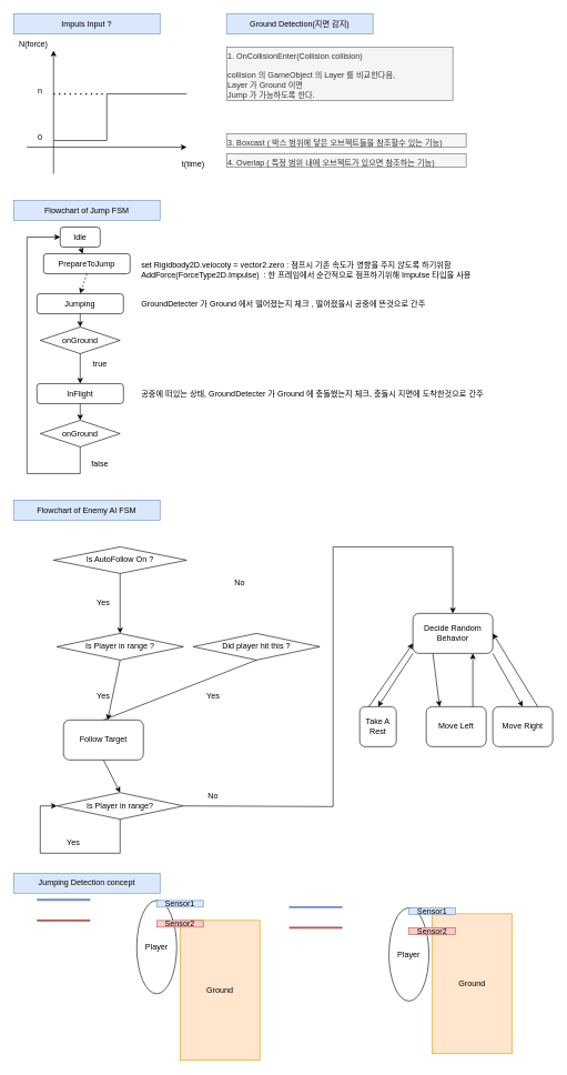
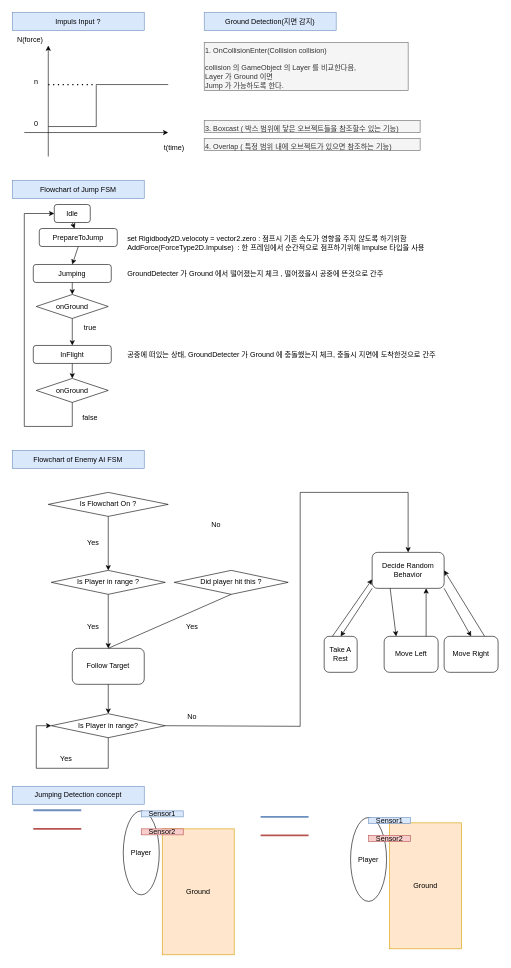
  <mxCell id="0" />
  <mxCell id="1" parent="0" />
  <mxCell id="2" value="Impuls Input ?" style="text;html=1;strokeColor=#6c8ebf;fillColor=#dae8fc;align=center;verticalAlign=middle;whiteSpace=wrap;rounded=0;" parent="1" vertex="1"><mxGeometry width="220" height="30" as="geometry" x="20" y="20" /></mxCell>
  <mxCell id="3" value="" style="endArrow=none;html=1;rounded=0;" parent="1" edge="1"><mxGeometry width="50" height="50" relative="1" as="geometry"><mxPoint x="160" y="140" as="sourcePoint" /><mxPoint x="280" y="140" as="targetPoint" /></mxGeometry></mxCell>
  <mxCell id="4" value="" style="endArrow=classic;html=1;rounded=0;" parent="1" edge="1"><mxGeometry width="50" height="50" relative="1" as="geometry"><mxPoint x="40" y="220" as="sourcePoint" /><mxPoint x="280" y="220" as="targetPoint" /></mxGeometry></mxCell>
  <mxCell id="5" value="" style="endArrow=classic;html=1;rounded=0;" parent="1" edge="1"><mxGeometry width="50" height="50" relative="1" as="geometry"><mxPoint x="80" y="260" as="sourcePoint" /><mxPoint x="80" y="75" as="targetPoint" /></mxGeometry></mxCell>
  <mxCell id="6" value="t(time)" style="text;html=1;strokeColor=none;fillColor=none;align=center;verticalAlign=middle;whiteSpace=wrap;rounded=0;" parent="1" vertex="1"><mxGeometry x="260" y="230" width="60" height="30" as="geometry" /></mxCell>
  <mxCell id="7" value="N(force)" style="text;html=1;strokeColor=none;fillColor=none;align=center;verticalAlign=middle;whiteSpace=wrap;rounded=0;" parent="1" vertex="1"><mxGeometry y="50" width="60" height="30" as="geometry" x="20" /></mxCell>
  <mxCell id="8" value="" style="endArrow=none;html=1;rounded=0;" parent="1" edge="1"><mxGeometry width="50" height="50" relative="1" as="geometry"><mxPoint x="80" y="210" as="sourcePoint" /><mxPoint x="160" y="210" as="targetPoint" /></mxGeometry></mxCell>
  <mxCell id="9" value="" style="endArrow=none;html=1;rounded=0;" parent="1" edge="1"><mxGeometry width="50" height="50" relative="1" as="geometry"><mxPoint x="160" y="140" as="sourcePoint" /><mxPoint x="160" y="210" as="targetPoint" /></mxGeometry></mxCell>
  <mxCell id="10" value="0" style="text;html=1;strokeColor=none;fillColor=none;align=center;verticalAlign=middle;whiteSpace=wrap;rounded=0;" parent="1" vertex="1"><mxGeometry x="30" y="190" width="60" height="30" as="geometry" /></mxCell>
  <mxCell id="11" value="n" style="text;html=1;strokeColor=none;fillColor=none;align=center;verticalAlign=middle;whiteSpace=wrap;rounded=0;" parent="1" vertex="1"><mxGeometry x="30" y="120" width="60" height="30" as="geometry" /></mxCell>
  <mxCell id="12" value="" style="endArrow=none;dashed=1;html=1;dashPattern=1 3;strokeWidth=2;rounded=0;" parent="1" edge="1"><mxGeometry width="50" height="50" relative="1" as="geometry"><mxPoint x="80" y="140" as="sourcePoint" /><mxPoint x="160" y="140" as="targetPoint" /></mxGeometry></mxCell>
  <mxCell id="13" value="Ground Detection(지면 감지)" style="text;html=1;strokeColor=#6c8ebf;fillColor=#dae8fc;align=center;verticalAlign=middle;whiteSpace=wrap;rounded=0;" parent="1" vertex="1"><mxGeometry x="340" width="220" height="30" as="geometry" y="20" /></mxCell>
  <mxCell id="14" value="1. OnCollisionEnter(Collision collision)&lt;br&gt;&lt;br&gt;collision 의 GameObject 의 Layer 를 비교한다음,&amp;nbsp;&lt;br&gt;Layer 가 Ground 이면&amp;nbsp;&lt;br&gt;Jump 가 가능하도록 한다.&lt;br&gt;" style="text;html=1;strokeColor=#666666;fillColor=#f5f5f5;align=left;verticalAlign=top;whiteSpace=wrap;rounded=0;fontColor=#333333;" parent="1" vertex="1"><mxGeometry x="340" y="70" width="340" height="80" as="geometry" /></mxCell>
  <mxCell id="15" value="3. Boxcast ( 박스 범위에 닿은 오브젝트들을 참조할수 있는 기능)" style="text;html=1;strokeColor=#666666;fillColor=#f5f5f5;align=left;verticalAlign=top;whiteSpace=wrap;rounded=0;fontColor=#333333;" parent="1" vertex="1"><mxGeometry x="340" y="200" width="360" height="20" as="geometry" /></mxCell>
  <mxCell id="16" value="4. Overlap ( 특정 범위 내에 오브젝트가 있으면 참조하는 기능)" style="text;html=1;strokeColor=#666666;fillColor=#f5f5f5;align=left;verticalAlign=top;whiteSpace=wrap;rounded=0;fontColor=#333333;" parent="1" vertex="1"><mxGeometry x="340" y="230" width="360" height="20" as="geometry" /></mxCell>
  <mxCell id="17" value="Flowchart of Jump FSM" style="text;html=1;strokeColor=#6c8ebf;fillColor=#dae8fc;align=center;verticalAlign=middle;whiteSpace=wrap;rounded=0;" parent="1" vertex="1"><mxGeometry y="300" width="220" height="30" as="geometry" x="20" /></mxCell>
  <mxCell id="18" value="Idle" style="rounded=1;whiteSpace=wrap;html=1;" parent="1" vertex="1"><mxGeometry x="90" y="340" width="60" height="30" as="geometry" /></mxCell>
  <mxCell id="19" value="PrepareToJump" style="rounded=1;whiteSpace=wrap;html=1;" parent="1" vertex="1"><mxGeometry x="65" y="380" width="130" height="30" as="geometry" /></mxCell>
  <mxCell id="20" value="Jumping" style="rounded=1;whiteSpace=wrap;html=1;" parent="1" vertex="1"><mxGeometry x="55" y="440" width="130" height="30" as="geometry" /></mxCell>
  <mxCell id="21" value="InFlight" style="rounded=1;whiteSpace=wrap;html=1;" parent="1" vertex="1"><mxGeometry x="55" y="575" width="130" height="30" as="geometry" /></mxCell>
  <mxCell id="22" value="set Rigidbody2D.velocoty = vector2.zero : 점프시 기존 속도가 영향을 주지 않도록 하기위함&lt;br&gt;AddForce(ForceType2D.Impulse)&amp;nbsp; : 한 프레임에서 순간적으로 점프하기위해 Impulse 타입을 사용" style="text;html=1;strokeColor=none;fillColor=none;align=left;verticalAlign=middle;whiteSpace=wrap;rounded=0;" parent="1" vertex="1"><mxGeometry x="210" y="390" width="555" height="30" as="geometry" /></mxCell>
  <mxCell id="23" value="GroundDetecter 가 Ground 에서 떨어졌는지 체크 , 떨어졌을시 공중에 뜬것으로 간주" style="text;html=1;strokeColor=none;fillColor=none;align=left;verticalAlign=middle;whiteSpace=wrap;rounded=0;" parent="1" vertex="1"><mxGeometry x="210" y="440" width="555" height="30" as="geometry" /></mxCell>
  <mxCell id="24" value="공중에 떠있는 상태, GroundDetecter 가 Ground 에 충돌했는지 체크, 충돌시 지면에 도착한것으로 간주" style="text;html=1;strokeColor=none;fillColor=none;align=left;verticalAlign=middle;whiteSpace=wrap;rounded=0;" parent="1" vertex="1"><mxGeometry x="210" y="575" width="555" height="30" as="geometry" /></mxCell>
  <mxCell id="25" value="" style="endArrow=classic;html=1;rounded=0;exitX=0.5;exitY=1;exitDx=0;exitDy=0;" parent="1" source="18" target="19" edge="1"><mxGeometry width="50" height="50" relative="1" as="geometry"><mxPoint x="350" y="530" as="sourcePoint" /><mxPoint x="400" y="480" as="targetPoint" /></mxGeometry></mxCell>
- <mxCell id="26" value="" style="endArrow=classic;html=1;rounded=0;exitX=0.5;exitY=1;exitDx=0;exitDy=0;entryX=0.5;entryY=0;entryDx=0;entryDy=0;dashed=1;" parent="1" source="19" target="20" edge="1"><mxGeometry width="50" height="50" relative="1" as="geometry"><mxPoint x="350" y="530" as="sourcePoint" /><mxPoint x="400" y="480" as="targetPoint" /></mxGeometry></mxCell>
+ <mxCell id="26" value="" style="endArrow=classic;html=1;rounded=0;exitX=0.5;exitY=1;exitDx=0;exitDy=0;entryX=0.5;entryY=0;entryDx=0;entryDy=0;" parent="1" source="19" target="20" edge="1"><mxGeometry width="50" height="50" relative="1" as="geometry"><mxPoint x="350" y="530" as="sourcePoint" /><mxPoint x="400" y="480" as="targetPoint" /></mxGeometry></mxCell>
  <mxCell id="27" value="onGround" style="rhombus;whiteSpace=wrap;html=1;" parent="1" vertex="1"><mxGeometry x="60" y="490" width="120" height="40" as="geometry" /></mxCell>
  <mxCell id="28" value="" style="endArrow=classic;html=1;rounded=0;exitX=0.5;exitY=1;exitDx=0;exitDy=0;entryX=0.5;entryY=0;entryDx=0;entryDy=0;" parent="1" source="20" target="27" edge="1"><mxGeometry width="50" height="50" relative="1" as="geometry"><mxPoint x="350" y="530" as="sourcePoint" /><mxPoint x="400" y="480" as="targetPoint" /></mxGeometry></mxCell>
  <mxCell id="29" value="" style="endArrow=classic;html=1;rounded=0;exitX=0.5;exitY=1;exitDx=0;exitDy=0;" parent="1" source="27" target="21" edge="1"><mxGeometry width="50" height="50" relative="1" as="geometry"><mxPoint x="350" y="530" as="sourcePoint" /><mxPoint x="400" y="480" as="targetPoint" /></mxGeometry></mxCell>
  <mxCell id="30" value="true" style="text;html=1;strokeColor=none;fillColor=none;align=center;verticalAlign=middle;whiteSpace=wrap;rounded=0;" parent="1" vertex="1"><mxGeometry x="120" y="530" width="60" height="30" as="geometry" /></mxCell>
  <mxCell id="31" value="onGround" style="rhombus;whiteSpace=wrap;html=1;" parent="1" vertex="1"><mxGeometry x="60" y="630" width="120" height="40" as="geometry" /></mxCell>
  <mxCell id="32" value="" style="endArrow=classic;html=1;rounded=0;exitX=0.5;exitY=1;exitDx=0;exitDy=0;" parent="1" source="21" target="31" edge="1"><mxGeometry width="50" height="50" relative="1" as="geometry"><mxPoint x="350" y="530" as="sourcePoint" /><mxPoint x="400" y="480" as="targetPoint" /></mxGeometry></mxCell>
  <mxCell id="33" value="false" style="text;html=1;strokeColor=none;fillColor=none;align=center;verticalAlign=middle;whiteSpace=wrap;rounded=0;" parent="1" vertex="1"><mxGeometry x="120" y="680" width="60" height="30" as="geometry" /></mxCell>
  <mxCell id="34" value="" style="endArrow=classic;html=1;rounded=0;exitX=0.5;exitY=1;exitDx=0;exitDy=0;entryX=0;entryY=0.5;entryDx=0;entryDy=0;" parent="1" source="31" target="18" edge="1"><mxGeometry width="50" height="50" relative="1" as="geometry"><mxPoint x="350" y="530" as="sourcePoint" /><mxPoint x="400" y="480" as="targetPoint" /><Array as="points"><mxPoint x="120" y="710" /><mxPoint x="40" y="710" /><mxPoint x="40" y="355" /></Array></mxGeometry></mxCell>
  <mxCell id="35" value="Flowchart of Enemy AI FSM" style="text;html=1;strokeColor=#6c8ebf;fillColor=#dae8fc;align=center;verticalAlign=middle;whiteSpace=wrap;rounded=0;" parent="1" vertex="1"><mxGeometry y="750" width="220" height="30" as="geometry" x="20" /></mxCell>
  <mxCell id="36" value="Take A Rest" style="rounded=1;whiteSpace=wrap;html=1;" parent="1" vertex="1"><mxGeometry x="540" y="1060" width="55" height="60" as="geometry" /></mxCell>
  <mxCell id="37" value="Move Left" style="rounded=1;whiteSpace=wrap;html=1;" parent="1" vertex="1"><mxGeometry x="640" y="1060" width="90" height="60" as="geometry" /></mxCell>
  <mxCell id="38" value="Move Right" style="rounded=1;whiteSpace=wrap;html=1;" parent="1" vertex="1"><mxGeometry x="740" y="1060" width="90" height="60" as="geometry" /></mxCell>
- <mxCell id="39" value="Follow Target" style="rounded=1;whiteSpace=wrap;html=1;" parent="1" vertex="1"><mxGeometry x="95" y="1080" width="120" height="60" as="geometry" /></mxCell>
+ <mxCell id="39" value="Follow Target" style="rounded=1;whiteSpace=wrap;html=1;" parent="1" vertex="1"><mxGeometry x="120" y="1080" width="120" height="60" as="geometry" /></mxCell>
  <mxCell id="40" value="Decide Random Behavior" style="rounded=1;whiteSpace=wrap;html=1;" parent="1" vertex="1"><mxGeometry x="620" y="920" width="120" height="60" as="geometry" /></mxCell>
  <mxCell id="41" value="" style="endArrow=classic;html=1;rounded=0;exitX=0;exitY=1;exitDx=0;exitDy=0;entryX=0.5;entryY=0;entryDx=0;entryDy=0;" parent="1" source="40" target="36" edge="1"><mxGeometry width="50" height="50" relative="1" as="geometry"><mxPoint x="790" y="1100" as="sourcePoint" /><mxPoint x="840" y="1050" as="targetPoint" /></mxGeometry></mxCell>
  <mxCell id="42" value="" style="endArrow=classic;html=1;rounded=0;exitX=0.25;exitY=1;exitDx=0;exitDy=0;" parent="1" source="40" edge="1"><mxGeometry width="50" height="50" relative="1" as="geometry"><mxPoint x="660" y="1010" as="sourcePoint" /><mxPoint x="660" y="1060" as="targetPoint" /></mxGeometry></mxCell>
  <mxCell id="43" value="" style="endArrow=classic;html=1;rounded=0;entryX=0.5;entryY=0;entryDx=0;entryDy=0;exitX=1;exitY=1;exitDx=0;exitDy=0;" parent="1" source="40" target="38" edge="1"><mxGeometry width="50" height="50" relative="1" as="geometry"><mxPoint x="690" y="990" as="sourcePoint" /><mxPoint x="690" y="1070" as="targetPoint" /></mxGeometry></mxCell>
  <mxCell id="44" value="" style="endArrow=classic;html=1;rounded=0;entryX=0.75;entryY=1;entryDx=0;entryDy=0;" parent="1" target="40" edge="1"><mxGeometry width="50" height="50" relative="1" as="geometry"><mxPoint x="710" y="1060" as="sourcePoint" /><mxPoint x="710" y="1030" as="targetPoint" /></mxGeometry></mxCell>
  <mxCell id="45" value="" style="endArrow=classic;html=1;rounded=0;exitX=0.25;exitY=0;exitDx=0;exitDy=0;entryX=0;entryY=0.75;entryDx=0;entryDy=0;" parent="1" source="36" target="40" edge="1"><mxGeometry width="50" height="50" relative="1" as="geometry"><mxPoint x="690" y="990" as="sourcePoint" /><mxPoint x="530" y="1070" as="targetPoint" /></mxGeometry></mxCell>
  <mxCell id="46" value="" style="endArrow=classic;html=1;rounded=0;entryX=1;entryY=0.5;entryDx=0;entryDy=0;exitX=0.75;exitY=0;exitDx=0;exitDy=0;" parent="1" source="38" target="40" edge="1"><mxGeometry width="50" height="50" relative="1" as="geometry"><mxPoint x="750" y="990" as="sourcePoint" /><mxPoint x="850" y="1070" as="targetPoint" /></mxGeometry></mxCell>
  <mxCell id="47" value="Is Player in range ?" style="rhombus;whiteSpace=wrap;html=1;" parent="1" vertex="1"><mxGeometry x="85" y="950" width="190" height="40" as="geometry" /></mxCell>
- <mxCell id="48" value="Is AutoFollow On ?" style="rhombus;whiteSpace=wrap;html=1;" parent="1" vertex="1"><mxGeometry x="80" y="820" width="200" height="40" as="geometry" /></mxCell>
+ <mxCell id="48" value="Is Flowchart On ?" style="rhombus;whiteSpace=wrap;html=1;" parent="1" vertex="1"><mxGeometry x="80" y="820" width="200" height="40" as="geometry" /></mxCell>
  <mxCell id="49" style="edgeStyle=orthogonalEdgeStyle;rounded=0;orthogonalLoop=1;jettySize=auto;html=1;exitX=0.5;exitY=1;exitDx=0;exitDy=0;" parent="1" source="47" target="47" edge="1"><mxGeometry relative="1" as="geometry" /></mxCell>
  <mxCell id="50" value="" style="endArrow=classic;html=1;rounded=0;exitX=0.5;exitY=1;exitDx=0;exitDy=0;" parent="1" source="48" target="47" edge="1"><mxGeometry width="50" height="50" relative="1" as="geometry"><mxPoint x="500" y="920" as="sourcePoint" /><mxPoint x="500" y="1000" as="targetPoint" /></mxGeometry></mxCell>
  <mxCell id="51" value="" style="endArrow=classic;html=1;rounded=0;exitX=0.5;exitY=1;exitDx=0;exitDy=0;" parent="1" source="47" target="39" edge="1"><mxGeometry width="50" height="50" relative="1" as="geometry"><mxPoint x="190" y="870" as="sourcePoint" /><mxPoint x="190" y="960" as="targetPoint" /></mxGeometry></mxCell>
  <mxCell id="52" value="Yes" style="text;html=1;strokeColor=none;fillColor=none;align=center;verticalAlign=middle;whiteSpace=wrap;rounded=0;" parent="1" vertex="1"><mxGeometry x="125" y="890" width="60" height="30" as="geometry" /></mxCell>
  <mxCell id="53" value="Yes" style="text;html=1;strokeColor=none;fillColor=none;align=center;verticalAlign=middle;whiteSpace=wrap;rounded=0;" parent="1" vertex="1"><mxGeometry x="125" y="1030" width="60" height="30" as="geometry" /></mxCell>
  <mxCell id="54" value="Did player hit this ?" style="rhombus;whiteSpace=wrap;html=1;" parent="1" vertex="1"><mxGeometry x="290" y="950" width="190" height="40" as="geometry" /></mxCell>
  <mxCell id="55" value="" style="endArrow=none;html=1;rounded=0;exitX=0.5;exitY=1;exitDx=0;exitDy=0;entryX=0.5;entryY=0;entryDx=0;entryDy=0;" parent="1" source="54" target="39" edge="1"><mxGeometry width="50" height="50" relative="1" as="geometry"><mxPoint x="190" y="1000" as="sourcePoint" /><mxPoint x="190" y="1090" as="targetPoint" /></mxGeometry></mxCell>
  <mxCell id="56" value="Yes" style="text;html=1;strokeColor=none;fillColor=none;align=center;verticalAlign=middle;whiteSpace=wrap;rounded=0;" parent="1" vertex="1"><mxGeometry x="290" y="1030" width="60" height="30" as="geometry" /></mxCell>
  <mxCell id="57" value="Is Player in range?" style="rhombus;whiteSpace=wrap;html=1;" parent="1" vertex="1"><mxGeometry x="85" y="1189" width="190" height="40" as="geometry" /></mxCell>
  <mxCell id="58" value="" style="endArrow=classic;html=1;rounded=0;exitX=0.5;exitY=1;exitDx=0;exitDy=0;entryX=0.5;entryY=0;entryDx=0;entryDy=0;" parent="1" source="39" target="57" edge="1"><mxGeometry width="50" height="50" relative="1" as="geometry"><mxPoint x="395" y="1000" as="sourcePoint" /><mxPoint x="190" y="1090" as="targetPoint" /></mxGeometry></mxCell>
  <mxCell id="59" value="" style="endArrow=classic;html=1;rounded=0;exitX=1;exitY=0.5;exitDx=0;exitDy=0;entryX=0.5;entryY=0;entryDx=0;entryDy=0;" parent="1" source="57" target="40" edge="1"><mxGeometry width="50" height="50" relative="1" as="geometry"><mxPoint x="395" y="1000" as="sourcePoint" /><mxPoint x="190" y="1090" as="targetPoint" /><Array as="points"><mxPoint x="500" y="1210" /><mxPoint x="500" y="820" /><mxPoint x="680" y="820" /></Array></mxGeometry></mxCell>
  <mxCell id="60" value="No" style="text;html=1;strokeColor=none;fillColor=none;align=center;verticalAlign=middle;whiteSpace=wrap;rounded=0;" parent="1" vertex="1"><mxGeometry x="330" y="860" width="60" height="30" as="geometry" /></mxCell>
  <mxCell id="61" value="No" style="text;html=1;strokeColor=none;fillColor=none;align=center;verticalAlign=middle;whiteSpace=wrap;rounded=0;" parent="1" vertex="1"><mxGeometry x="290" y="1180" width="60" height="30" as="geometry" /></mxCell>
  <mxCell id="62" style="edgeStyle=orthogonalEdgeStyle;rounded=0;orthogonalLoop=1;jettySize=auto;html=1;exitX=0.5;exitY=1;exitDx=0;exitDy=0;entryX=0;entryY=0.5;entryDx=0;entryDy=0;" parent="1" source="57" target="57" edge="1"><mxGeometry relative="1" as="geometry"><Array as="points"><mxPoint x="180" y="1280" /><mxPoint x="60" y="1280" /><mxPoint x="60" y="1209" /></Array></mxGeometry></mxCell>
  <mxCell id="63" value="Yes" style="text;html=1;strokeColor=none;fillColor=none;align=center;verticalAlign=middle;whiteSpace=wrap;rounded=0;" parent="1" vertex="1"><mxGeometry x="80" y="1250" width="60" height="30" as="geometry" /></mxCell>
  <mxCell id="64" value="Player" style="ellipse;whiteSpace=wrap;html=1;" parent="1" vertex="1"><mxGeometry x="205" y="1351" width="60" height="140" as="geometry" /></mxCell>
  <mxCell id="65" value="Ground" style="rounded=0;whiteSpace=wrap;html=1;fillColor=#ffe6cc;strokeColor=#d79b00;" parent="1" vertex="1"><mxGeometry x="270" y="1381" width="120" height="210" as="geometry" /></mxCell>
  <mxCell id="66" value="Sensor1" style="rounded=0;whiteSpace=wrap;html=1;fillColor=#dae8fc;strokeColor=#6c8ebf;" parent="1" vertex="1"><mxGeometry x="235" y="1351" width="70" height="10" as="geometry" /></mxCell>
  <mxCell id="67" value="Sensor2" style="rounded=0;whiteSpace=wrap;html=1;fillColor=#f8cecc;strokeColor=#b85450;" parent="1" vertex="1"><mxGeometry x="235" y="1381" width="70" height="10" as="geometry" /></mxCell>
  <mxCell id="68" value="" style="endArrow=none;html=1;rounded=0;fillColor=#f8cecc;strokeColor=#b85450;strokeWidth=3;" parent="1" edge="1"><mxGeometry width="50" height="50" relative="1" as="geometry"><mxPoint x="135" y="1381" as="sourcePoint" /><mxPoint x="55" y="1381" as="targetPoint" /></mxGeometry></mxCell>
  <mxCell id="69" value="" style="endArrow=none;html=1;rounded=0;fillColor=#dae8fc;strokeColor=#6c8ebf;strokeWidth=3;" parent="1" edge="1"><mxGeometry width="50" height="50" relative="1" as="geometry"><mxPoint x="135" y="1350" as="sourcePoint" /><mxPoint x="55" y="1350" as="targetPoint" /></mxGeometry></mxCell>
  <mxCell id="70" value="Jumping Detection concept" style="text;html=1;strokeColor=#6c8ebf;fillColor=#dae8fc;align=center;verticalAlign=middle;whiteSpace=wrap;rounded=0;" parent="1" vertex="1"><mxGeometry y="1310" width="220" height="30" as="geometry" x="20" /></mxCell>
  <mxCell id="71" value="Player" style="ellipse;whiteSpace=wrap;html=1;" vertex="1" parent="1"><mxGeometry x="584" y="1362" width="60" height="140" as="geometry" /></mxCell>
  <mxCell id="72" value="Ground" style="rounded=0;whiteSpace=wrap;html=1;fillColor=#ffe6cc;strokeColor=#d79b00;" vertex="1" parent="1"><mxGeometry x="649" y="1371" width="120" height="210" as="geometry" /></mxCell>
  <mxCell id="73" value="Sensor1" style="rounded=0;whiteSpace=wrap;html=1;fillColor=#dae8fc;strokeColor=#6c8ebf;" vertex="1" parent="1"><mxGeometry x="614" y="1362" width="70" height="10" as="geometry" /></mxCell>
  <mxCell id="74" value="Sensor2" style="rounded=0;whiteSpace=wrap;html=1;fillColor=#f8cecc;strokeColor=#b85450;" vertex="1" parent="1"><mxGeometry x="614" y="1392" width="70" height="10" as="geometry" /></mxCell>
  <mxCell id="75" value="" style="endArrow=none;html=1;rounded=0;fillColor=#f8cecc;strokeColor=#b85450;strokeWidth=3;" edge="1" parent="1"><mxGeometry width="50" height="50" relative="1" as="geometry"><mxPoint x="514" y="1392" as="sourcePoint" /><mxPoint x="434" y="1392" as="targetPoint" /></mxGeometry></mxCell>
  <mxCell id="76" value="" style="endArrow=none;html=1;rounded=0;fillColor=#dae8fc;strokeColor=#6c8ebf;strokeWidth=3;" edge="1" parent="1"><mxGeometry width="50" height="50" relative="1" as="geometry"><mxPoint x="514" y="1361" as="sourcePoint" /><mxPoint x="434" y="1361" as="targetPoint" /></mxGeometry></mxCell>
